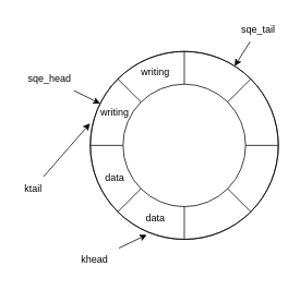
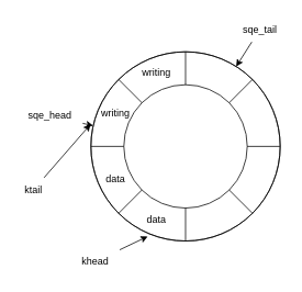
  <mxCell id="0" />
  <mxCell id="1" parent="0" />
  <mxCell id="2" value="" style="shape=sumEllipse;perimeter=ellipsePerimeter;whiteSpace=wrap;html=1;backgroundOutline=1;" vertex="1" parent="1"><mxGeometry x="110" y="62" width="230" height="230" as="geometry" /></mxCell>
  <mxCell id="3" value="" style="shape=orEllipse;perimeter=ellipsePerimeter;whiteSpace=wrap;html=1;backgroundOutline=1;fillColor=none;" vertex="1" parent="1"><mxGeometry x="110" y="62" width="230" height="230" as="geometry" /></mxCell>
  <mxCell id="4" value="" style="ellipse;whiteSpace=wrap;html=1;aspect=fixed;" vertex="1" parent="1"><mxGeometry x="150" y="102" width="150" height="150" as="geometry" /></mxCell>
  <mxCell id="5" value="data" style="text;html=1;align=center;verticalAlign=middle;whiteSpace=wrap;rounded=0;" vertex="1" parent="1"><mxGeometry x="160" y="252" width="60" height="30" as="geometry" /></mxCell>
  <mxCell id="6" value="data" style="text;html=1;align=center;verticalAlign=middle;whiteSpace=wrap;rounded=0;" vertex="1" parent="1"><mxGeometry x="110" y="202" width="60" height="30" as="geometry" /></mxCell>
  <mxCell id="7" value="writing" style="text;html=1;align=center;verticalAlign=middle;whiteSpace=wrap;rounded=0;" vertex="1" parent="1"><mxGeometry x="110" y="122" width="60" height="30" as="geometry" /></mxCell>
  <mxCell id="8" value="writing" style="text;html=1;align=center;verticalAlign=middle;whiteSpace=wrap;rounded=0;" vertex="1" parent="1"><mxGeometry x="160" y="72" width="60" height="30" as="geometry" /></mxCell>
  <mxCell id="9" value="khead" style="text;html=1;align=center;verticalAlign=middle;resizable=0;points=[];autosize=1;strokeColor=none;fillColor=none;" vertex="1" parent="1"><mxGeometry x="85" y="302" width="60" height="30" as="geometry" /></mxCell>
  <mxCell id="10" style="edgeStyle=none;html=1;entryX=0.3;entryY=0.976;entryDx=0;entryDy=0;entryPerimeter=0;" edge="1" parent="1" source="9" target="3"><mxGeometry relative="1" as="geometry" /></mxCell>
  <mxCell id="11" style="edgeStyle=none;html=1;entryX=-0.002;entryY=0.383;entryDx=0;entryDy=0;entryPerimeter=0;" edge="1" parent="1" source="12" target="3"><mxGeometry relative="1" as="geometry"><mxPoint x="70" y="182" as="targetPoint" /></mxGeometry></mxCell>
  <mxCell id="12" value="ktail" style="text;html=1;align=center;verticalAlign=middle;resizable=0;points=[];autosize=1;strokeColor=none;fillColor=none;" vertex="1" parent="1"><mxGeometry x="20" y="215" width="40" height="30" as="geometry" /></mxCell>
  <mxCell id="13" style="edgeStyle=none;html=1;" edge="1" parent="1" source="14" target="3"><mxGeometry relative="1" as="geometry" /></mxCell>
- <mxCell id="14" value="sqe_head" style="text;html=1;align=center;verticalAlign=middle;resizable=0;points=[];autosize=1;strokeColor=none;fillColor=none;" vertex="1" parent="1"><mxGeometry x="20" y="80" width="80" height="30" as="geometry" /></mxCell>
+ <mxCell id="14" value="sqe_head" style="text;html=1;align=center;verticalAlign=middle;resizable=0;points=[];autosize=1;strokeColor=none;fillColor=none;" vertex="1" parent="1"><mxGeometry x="20" y="125" width="80" height="30" as="geometry" /></mxCell>
  <mxCell id="15" style="edgeStyle=none;html=1;" edge="1" parent="1" source="16" target="3"><mxGeometry relative="1" as="geometry" /></mxCell>
  <mxCell id="16" value="sqe_tail" style="text;html=1;align=center;verticalAlign=middle;resizable=0;points=[];autosize=1;strokeColor=none;fillColor=none;" vertex="1" parent="1"><mxGeometry x="285" y="20" width="60" height="30" as="geometry" /></mxCell>
